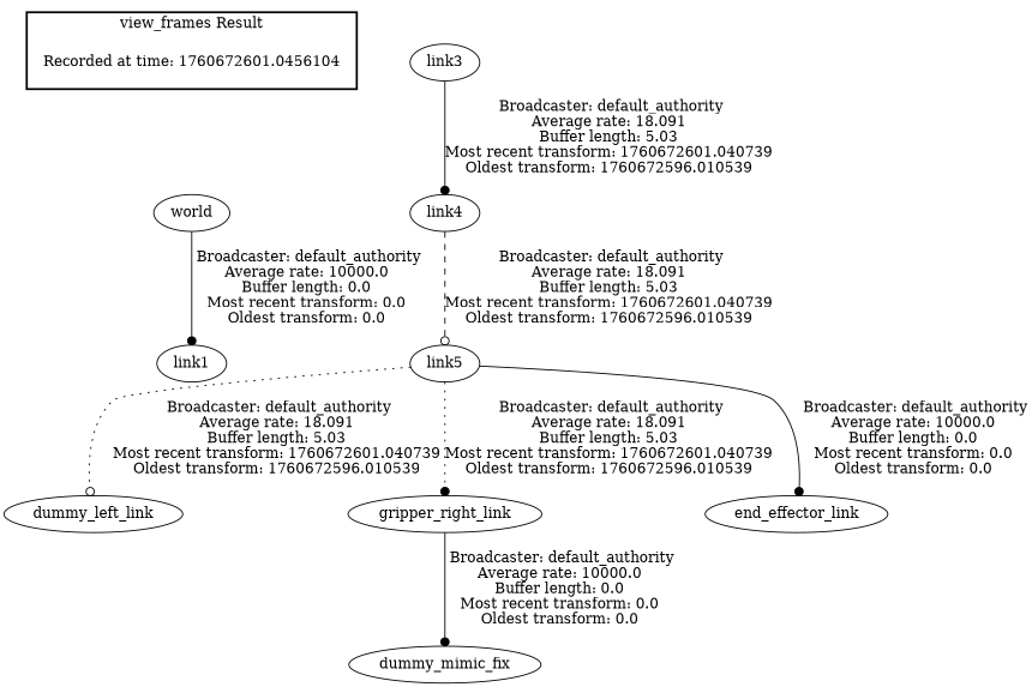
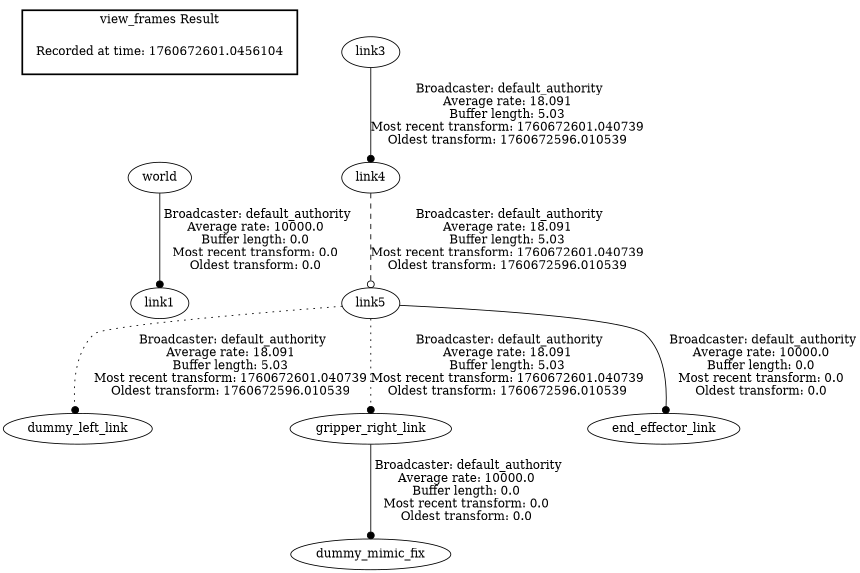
  digraph {
    edge [style=solid arrowhead=dot]
    "Recorded at time: 1760672601.0456104" [shape=plaintext]
    world
    n3 [label=dummy_left_link]
    link5
    gripper_right_link
    end_effector_link
    dummy_mimic_fix
    link4
    link3
    link1
    subgraph cluster_1 {
      color=black
      label="view_frames Result"
      style=bold
      "Recorded at time: 1760672601.0456104"
    }
    "Recorded at time: 1760672601.0456104" -> world [style=invis arrowhead=""]
    world -> link1 [label=" Broadcaster: default_authority\nAverage rate: 10000.0\nBuffer length: 0.0\nMost recent transform: 0.0\nOldest transform: 0.0\n"]
-   link5 -> n3 [arrowhead=odot label=" Broadcaster: default_authority\nAverage rate: 18.091\nBuffer length: 5.03\nMost recent transform: 1760672601.040739\nOldest transform: 1760672596.010539\n" style=dotted]
+   link5 -> n3 [label=" Broadcaster: default_authority\nAverage rate: 18.091\nBuffer length: 5.03\nMost recent transform: 1760672601.040739\nOldest transform: 1760672596.010539\n" style=dotted]
    link5 -> gripper_right_link [label=" Broadcaster: default_authority\nAverage rate: 18.091\nBuffer length: 5.03\nMost recent transform: 1760672601.040739\nOldest transform: 1760672596.010539\n" style=dotted]
    link5 -> end_effector_link [label=" Broadcaster: default_authority\nAverage rate: 10000.0\nBuffer length: 0.0\nMost recent transform: 0.0\nOldest transform: 0.0\n"]
    gripper_right_link -> dummy_mimic_fix [label=" Broadcaster: default_authority\nAverage rate: 10000.0\nBuffer length: 0.0\nMost recent transform: 0.0\nOldest transform: 0.0\n"]
    link4 -> link5 [arrowhead=odot label=" Broadcaster: default_authority\nAverage rate: 18.091\nBuffer length: 5.03\nMost recent transform: 1760672601.040739\nOldest transform: 1760672596.010539\n" style=dashed]
    link3 -> link4 [label=" Broadcaster: default_authority\nAverage rate: 18.091\nBuffer length: 5.03\nMost recent transform: 1760672601.040739\nOldest transform: 1760672596.010539\n"]
  }
